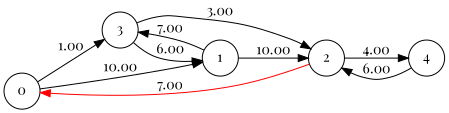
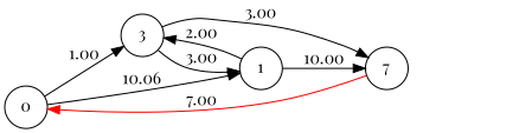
  digraph {
    fontname="Playfair Display"
    rankdir=LR
    splines=true
    node [fontname="Playfair Display" shape=circle]
    edge [color=black fontname="Playfair Display"]
    0
    3
    1
-   2
-   4
+   2 [label=7]
    0 -> 3 [label=1.00]
-   0 -> 1 [label=10.00]
-   3 -> 1 [label=6.00]
+   0 -> 1 [label=10.06]
+   3 -> 1 [label=3.00]
    3 -> 2 [label=3.00]
-   1 -> 3 [label=7.00]
+   1 -> 3 [label=2.00]
    1 -> 2 [label=10.00]
    2 -> 0 [color=red label=7.00]
-   2 -> 4 [label=4.00]
-   4 -> 2 [label=6.00]
  }
